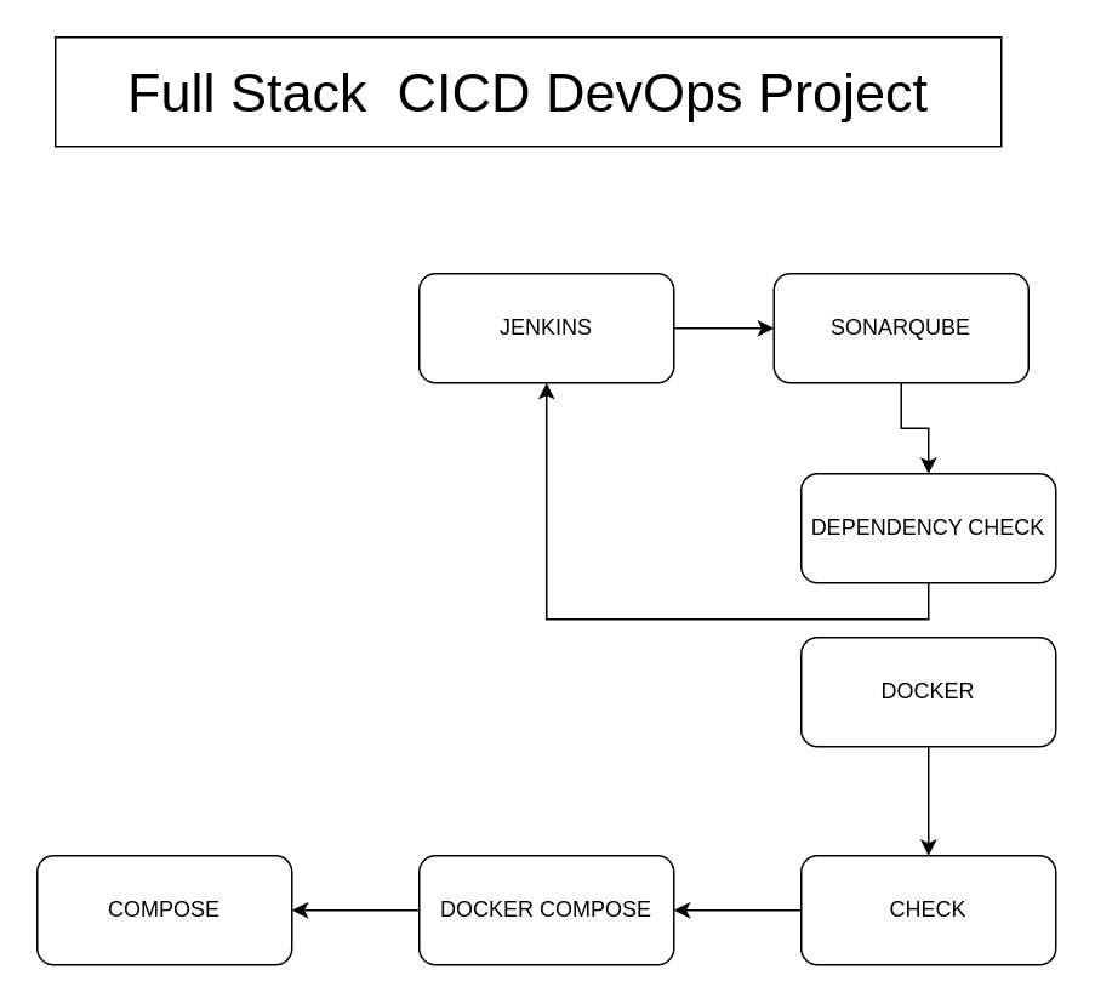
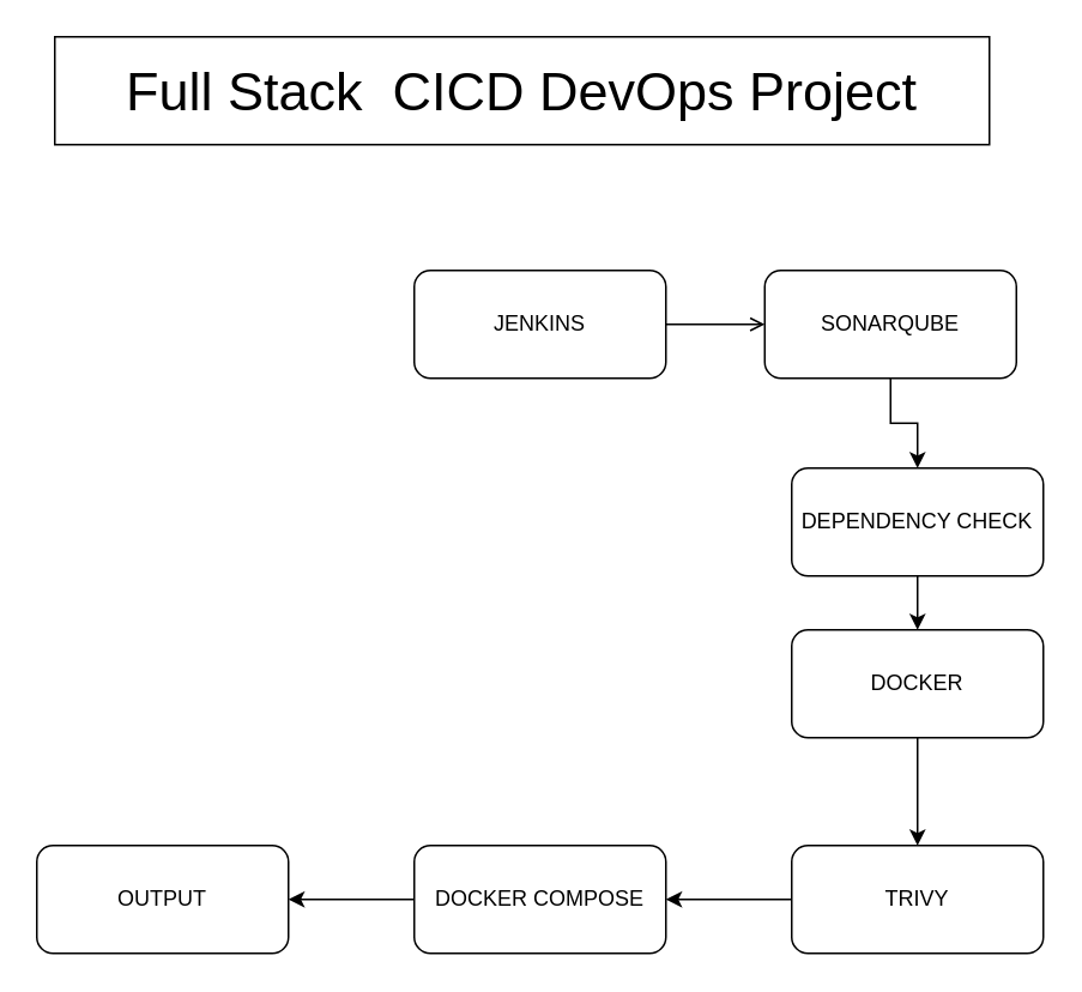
  <mxCell id="0" />
  <mxCell id="1" parent="0" />
  <mxCell id="2" value="&lt;font style=&quot;font-size: 30px;&quot;&gt;Full Stack&amp;nbsp; CICD DevOps Project&lt;/font&gt;" style="rounded=0;whiteSpace=wrap;html=1;" vertex="1" parent="1"><mxGeometry x="30" y="20" width="520" height="60" as="geometry" /></mxCell>
- <mxCell id="3" style="edgeStyle=orthogonalEdgeStyle;rounded=0;orthogonalLoop=1;jettySize=auto;html=1;" edge="1" parent="1" source="4" target="6"><mxGeometry relative="1" as="geometry" /></mxCell>
+ <mxCell id="3" style="edgeStyle=orthogonalEdgeStyle;rounded=0;orthogonalLoop=1;jettySize=auto;html=1;endArrow=open;" edge="1" parent="1" source="4" target="6"><mxGeometry relative="1" as="geometry" /></mxCell>
  <mxCell id="4" value="JENKINS" style="rounded=1;whiteSpace=wrap;html=1;" vertex="1" parent="1"><mxGeometry x="230" y="150" width="140" height="60" as="geometry" /></mxCell>
  <mxCell id="5" style="edgeStyle=orthogonalEdgeStyle;rounded=0;orthogonalLoop=1;jettySize=auto;html=1;exitX=0.5;exitY=1;exitDx=0;exitDy=0;entryX=0.5;entryY=0;entryDx=0;entryDy=0;" edge="1" parent="1" source="6" target="8"><mxGeometry relative="1" as="geometry" /></mxCell>
  <mxCell id="6" value="SONARQUBE" style="rounded=1;whiteSpace=wrap;html=1;" vertex="1" parent="1"><mxGeometry x="425" y="150" width="140" height="60" as="geometry" /></mxCell>
- <mxCell id="7" style="edgeStyle=orthogonalEdgeStyle;rounded=0;orthogonalLoop=1;jettySize=auto;html=1;exitX=0.5;exitY=1;exitDx=0;exitDy=0;" edge="1" parent="1" source="8" target="4"><mxGeometry relative="1" as="geometry" /></mxCell>
+ <mxCell id="7" style="edgeStyle=orthogonalEdgeStyle;rounded=0;orthogonalLoop=1;jettySize=auto;html=1;exitX=0.5;exitY=1;exitDx=0;exitDy=0;entryX=0.5;entryY=0;entryDx=0;entryDy=0;" edge="1" parent="1" source="8" target="10"><mxGeometry relative="1" as="geometry" /></mxCell>
  <mxCell id="8" value="DEPENDENCY CHECK" style="rounded=1;whiteSpace=wrap;html=1;" vertex="1" parent="1"><mxGeometry x="440" y="260" width="140" height="60" as="geometry" /></mxCell>
  <mxCell id="9" style="edgeStyle=orthogonalEdgeStyle;rounded=0;orthogonalLoop=1;jettySize=auto;html=1;exitX=0.5;exitY=1;exitDx=0;exitDy=0;entryX=0.5;entryY=0;entryDx=0;entryDy=0;" edge="1" parent="1" source="10" target="12"><mxGeometry relative="1" as="geometry" /></mxCell>
  <mxCell id="10" value="DOCKER" style="rounded=1;whiteSpace=wrap;html=1;" vertex="1" parent="1"><mxGeometry x="440" y="350" width="140" height="60" as="geometry" /></mxCell>
  <mxCell id="11" style="edgeStyle=orthogonalEdgeStyle;rounded=0;orthogonalLoop=1;jettySize=auto;html=1;entryX=1;entryY=0.5;entryDx=0;entryDy=0;" edge="1" parent="1" source="12" target="14"><mxGeometry relative="1" as="geometry" /></mxCell>
- <mxCell id="12" value="CHECK" style="rounded=1;whiteSpace=wrap;html=1;" vertex="1" parent="1"><mxGeometry x="440" y="470" width="140" height="60" as="geometry" /></mxCell>
+ <mxCell id="12" value="TRIVY" style="rounded=1;whiteSpace=wrap;html=1;" vertex="1" parent="1"><mxGeometry x="440" y="470" width="140" height="60" as="geometry" /></mxCell>
  <mxCell id="13" style="edgeStyle=orthogonalEdgeStyle;rounded=0;orthogonalLoop=1;jettySize=auto;html=1;" edge="1" parent="1" source="14" target="15"><mxGeometry relative="1" as="geometry" /></mxCell>
  <mxCell id="14" value="DOCKER COMPOSE" style="rounded=1;whiteSpace=wrap;html=1;" vertex="1" parent="1"><mxGeometry x="230" y="470" width="140" height="60" as="geometry" /></mxCell>
- <mxCell id="15" value="COMPOSE" style="rounded=1;whiteSpace=wrap;html=1;" vertex="1" parent="1"><mxGeometry x="20" y="470" width="140" height="60" as="geometry" /></mxCell>
+ <mxCell id="15" value="OUTPUT" style="rounded=1;whiteSpace=wrap;html=1;" vertex="1" parent="1"><mxGeometry x="20" y="470" width="140" height="60" as="geometry" /></mxCell>
